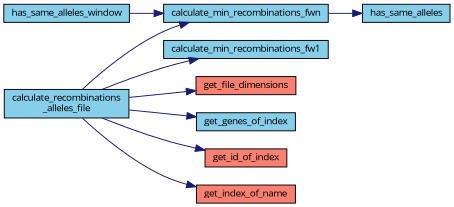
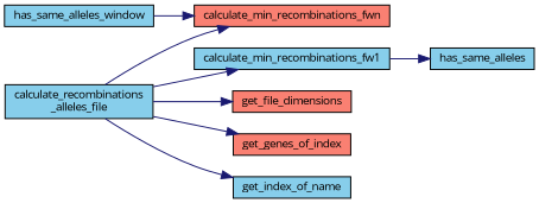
  digraph {
    fontname="Open Sans"
    rankdir=LR
    node [color=black fillcolor=skyblue fontname="Open Sans" fontsize=10 shape=record style=filled]
    edge [color=midnightblue fontname="Open Sans" fontsize=10 labelfontname=Helvetica labelfontsize=10 style=solid]
    n1 [fontcolor=black height=0.2 label="calculate_recombinations\l_alleles_file" width=0.4]
    n2 [height=0.2 label=calculate_min_recombinations_fw1 width=0.4]
-   n3 [height=0.2 label=calculate_min_recombinations_fwn width=0.4]
+   n3 [fillcolor=salmon height=0.2 label=calculate_min_recombinations_fwn width=0.4]
    n4 [fillcolor=salmon height=0.2 label=get_file_dimensions width=0.4]
-   n5 [height=0.2 label=get_genes_of_index width=0.4]
-   n6 [fillcolor=salmon height=0.2 label=get_id_of_index width=0.4]
-   n7 [fillcolor=salmon height=0.2 label=get_index_of_name width=0.4]
+   n5 [fillcolor=salmon height=0.2 label=get_genes_of_index width=0.4]
+   n7 [height=0.2 label=get_index_of_name width=0.4]
    n8 [height=0.2 label=has_same_alleles width=0.4]
    n9 [height=0.2 label=has_same_alleles_window width=0.4]
    n1 -> n2
    n1 -> n3
    n1 -> n4
    n1 -> n5
-   n1 -> n6
    n1 -> n7
-   n3 -> n8
+   n2 -> n8
    n9 -> n3
  }
